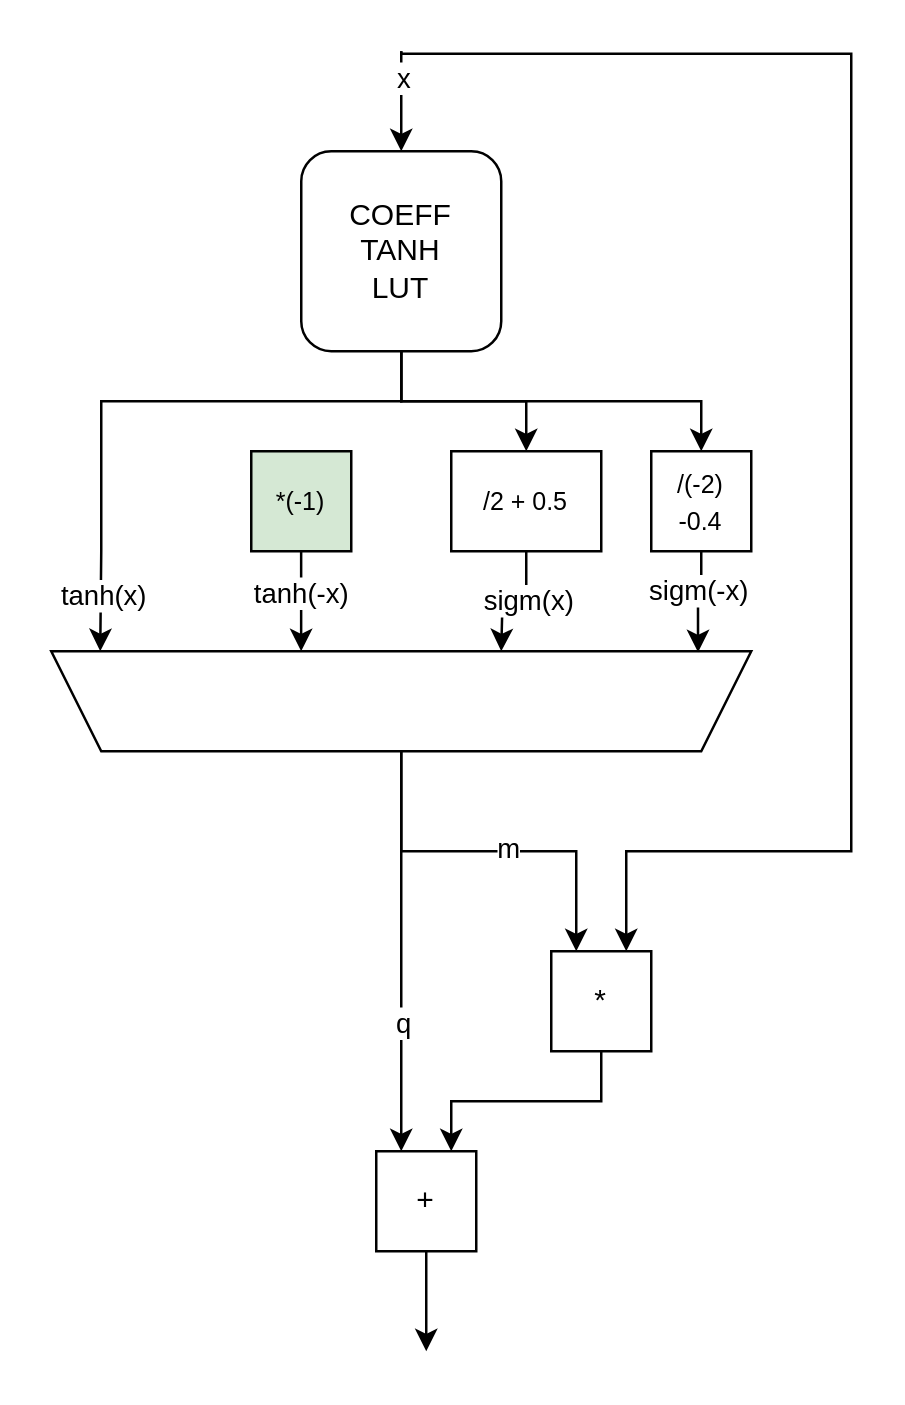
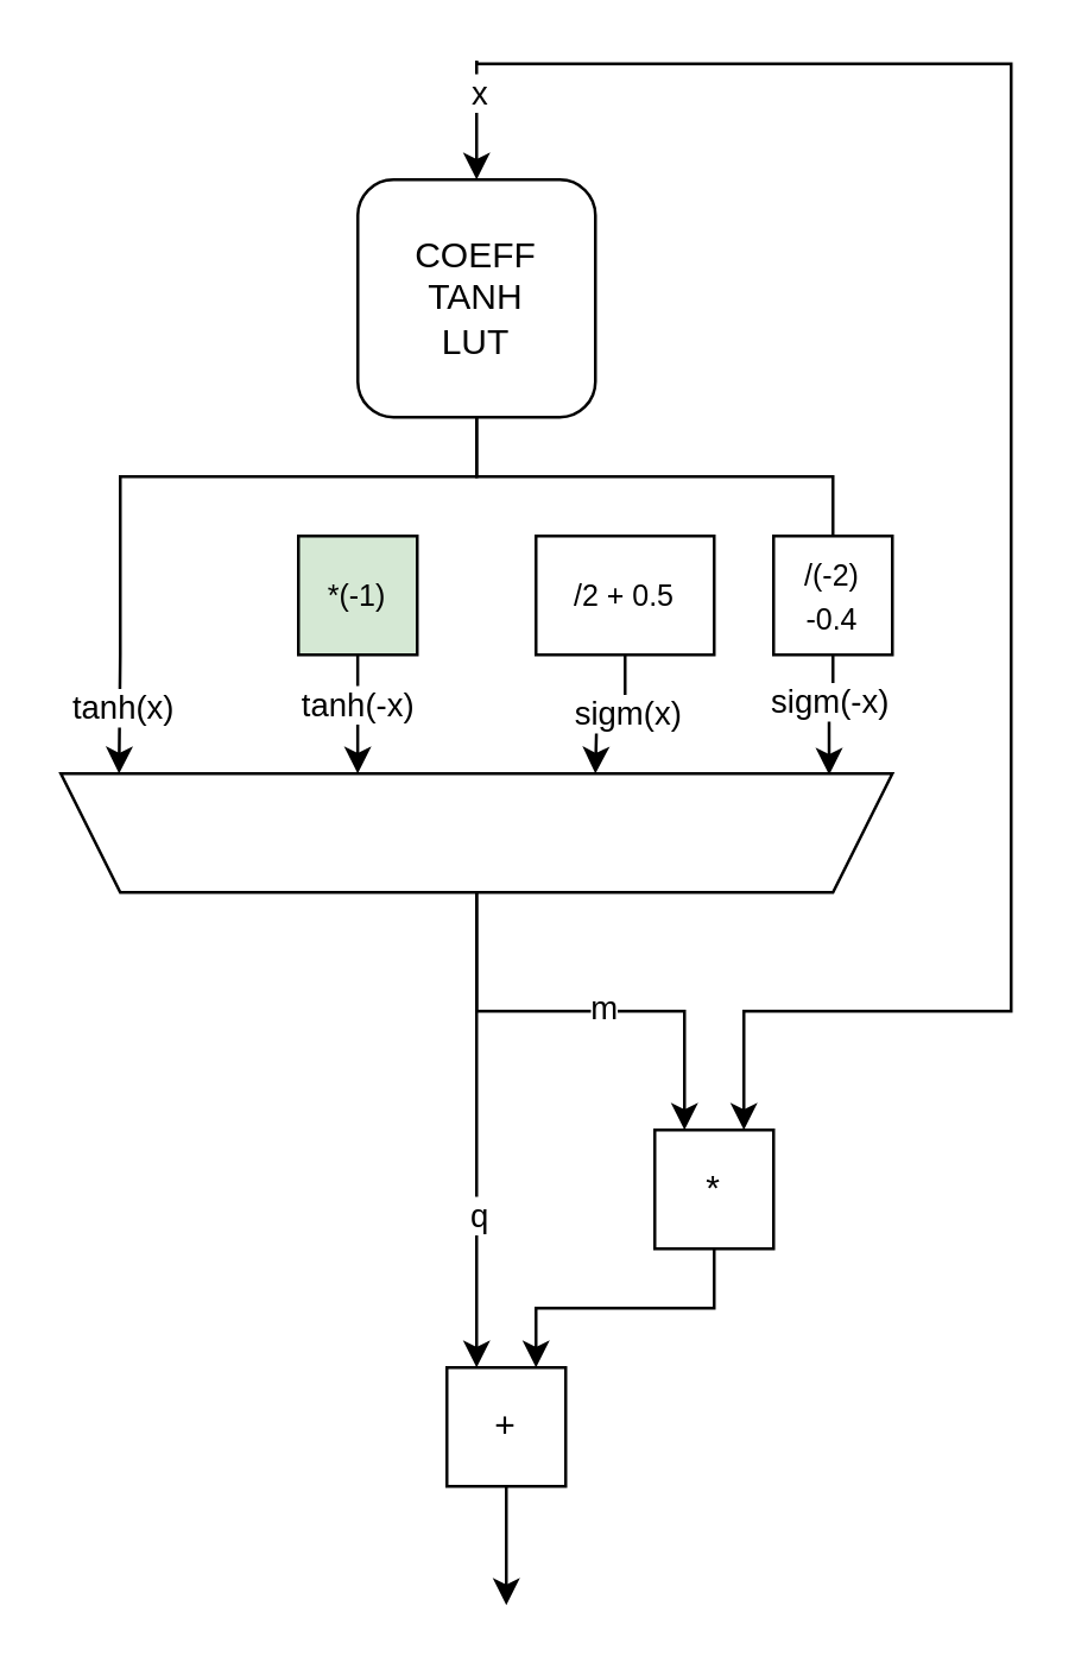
  <mxCell id="0" />
  <mxCell id="1" parent="0" />
  <mxCell id="2" style="edgeStyle=orthogonalEdgeStyle;rounded=0;orthogonalLoop=1;jettySize=auto;html=1;" edge="1" parent="1" source="3"><mxGeometry relative="1" as="geometry"><mxPoint x="170" y="540" as="targetPoint" /></mxGeometry></mxCell>
  <mxCell id="3" value="+" style="whiteSpace=wrap;html=1;aspect=fixed;" vertex="1" parent="1"><mxGeometry x="150" y="460" width="40" height="40" as="geometry" /></mxCell>
  <mxCell id="4" style="edgeStyle=orthogonalEdgeStyle;rounded=0;orthogonalLoop=1;jettySize=auto;html=1;entryX=0.75;entryY=0;entryDx=0;entryDy=0;" edge="1" parent="1" source="5" target="3"><mxGeometry relative="1" as="geometry"><Array as="points"><mxPoint x="240" y="440" /><mxPoint x="180" y="440" /></Array></mxGeometry></mxCell>
  <mxCell id="5" value="*" style="whiteSpace=wrap;html=1;aspect=fixed;" vertex="1" parent="1"><mxGeometry x="220" y="380" width="40" height="40" as="geometry" /></mxCell>
- <mxCell id="6" style="edgeStyle=orthogonalEdgeStyle;rounded=0;orthogonalLoop=1;jettySize=auto;html=1;entryX=0.5;entryY=0;entryDx=0;entryDy=0;" edge="1" parent="1" source="10" target="17"><mxGeometry relative="1" as="geometry" /></mxCell>
- <mxCell id="7" style="edgeStyle=orthogonalEdgeStyle;rounded=0;orthogonalLoop=1;jettySize=auto;html=1;entryX=0.5;entryY=0;entryDx=0;entryDy=0;" edge="1" parent="1" source="10" target="18"><mxGeometry relative="1" as="geometry"><Array as="points"><mxPoint x="160" y="160" /><mxPoint x="280" y="160" /></Array></mxGeometry></mxCell>
+ <mxCell id="7" style="edgeStyle=orthogonalEdgeStyle;rounded=0;orthogonalLoop=1;jettySize=auto;html=1;entryX=0.5;entryY=0;entryDx=0;entryDy=0;endArrow=none;" edge="1" parent="1" source="10" target="18"><mxGeometry relative="1" as="geometry"><Array as="points"><mxPoint x="160" y="160" /><mxPoint x="280" y="160" /></Array></mxGeometry></mxCell>
  <mxCell id="8" style="edgeStyle=orthogonalEdgeStyle;rounded=0;orthogonalLoop=1;jettySize=auto;html=1;entryX=0.93;entryY=1;entryDx=0;entryDy=0;entryPerimeter=0;" edge="1" parent="1" source="10" target="15"><mxGeometry relative="1" as="geometry"><mxPoint x="80" y="220" as="targetPoint" /><Array as="points"><mxPoint x="160" y="160" /><mxPoint x="40" y="160" /><mxPoint x="40" y="220" /></Array></mxGeometry></mxCell>
  <mxCell id="9" value="tanh(x)" style="edgeLabel;html=1;align=center;verticalAlign=middle;resizable=0;points=[];" vertex="1" connectable="0" parent="8"><mxGeometry x="0.749" y="1" relative="1" as="geometry"><mxPoint y="7" as="offset" /></mxGeometry></mxCell>
  <mxCell id="10" value="&lt;div&gt;COEFF&lt;/div&gt;&lt;div&gt;TANH&lt;/div&gt;&lt;div&gt;LUT&lt;/div&gt;" style="whiteSpace=wrap;html=1;aspect=fixed;rounded=1;" vertex="1" parent="1"><mxGeometry x="120" y="60" width="80" height="80" as="geometry" /></mxCell>
  <mxCell id="11" style="edgeStyle=orthogonalEdgeStyle;rounded=0;orthogonalLoop=1;jettySize=auto;html=1;entryX=0.25;entryY=0;entryDx=0;entryDy=0;" edge="1" parent="1" source="15" target="5"><mxGeometry relative="1" as="geometry"><mxPoint x="160" y="340" as="targetPoint" /><Array as="points"><mxPoint x="160" y="340" /><mxPoint x="230" y="340" /></Array></mxGeometry></mxCell>
  <mxCell id="12" value="m" style="edgeLabel;html=1;align=center;verticalAlign=middle;resizable=0;points=[];" vertex="1" connectable="0" parent="11"><mxGeometry x="0.093" y="2" relative="1" as="geometry"><mxPoint as="offset" /></mxGeometry></mxCell>
  <mxCell id="13" style="edgeStyle=orthogonalEdgeStyle;rounded=0;orthogonalLoop=1;jettySize=auto;html=1;entryX=0.25;entryY=0;entryDx=0;entryDy=0;" edge="1" parent="1" source="15" target="3"><mxGeometry relative="1" as="geometry" /></mxCell>
  <mxCell id="14" value="q" style="edgeLabel;html=1;align=center;verticalAlign=middle;resizable=0;points=[];" vertex="1" connectable="0" parent="13"><mxGeometry x="0.354" relative="1" as="geometry"><mxPoint as="offset" /></mxGeometry></mxCell>
  <mxCell id="15" value="" style="shape=trapezoid;perimeter=trapezoidPerimeter;whiteSpace=wrap;html=1;fixedSize=1;rotation=-180;" vertex="1" parent="1"><mxGeometry x="20" y="260" width="280" height="40" as="geometry" /></mxCell>
  <mxCell id="16" value="&lt;font style=&quot;font-size: 10px;&quot;&gt;*(-1)&lt;/font&gt;" style="whiteSpace=wrap;html=1;aspect=fixed;fillColor=#d5e8d4;" vertex="1" parent="1"><mxGeometry x="100" y="180" width="40" height="40" as="geometry" /></mxCell>
  <mxCell id="17" value="&lt;font style=&quot;font-size: 10px;&quot;&gt;/2 + 0.5&lt;/font&gt;" style="whiteSpace=wrap;html=1;aspect=fixed;" vertex="1" parent="1"><mxGeometry x="180" y="180" width="60" height="40" as="geometry" /></mxCell>
  <mxCell id="18" value="&lt;font style=&quot;font-size: 10px;&quot;&gt;/(-2) -0.4&lt;/font&gt;" style="whiteSpace=wrap;html=1;aspect=fixed;" vertex="1" parent="1"><mxGeometry x="260" y="180" width="40" height="40" as="geometry" /></mxCell>
  <mxCell id="19" style="edgeStyle=orthogonalEdgeStyle;rounded=0;orthogonalLoop=1;jettySize=auto;html=1;entryX=0.643;entryY=1;entryDx=0;entryDy=0;entryPerimeter=0;" edge="1" parent="1" source="16" target="15"><mxGeometry relative="1" as="geometry"><mxPoint x="120" y="258" as="targetPoint" /></mxGeometry></mxCell>
  <mxCell id="20" value="tanh(-x)" style="edgeLabel;html=1;align=center;verticalAlign=middle;resizable=0;points=[];" vertex="1" connectable="0" parent="19"><mxGeometry x="-0.182" y="2" relative="1" as="geometry"><mxPoint x="-2" as="offset" /></mxGeometry></mxCell>
  <mxCell id="21" style="edgeStyle=orthogonalEdgeStyle;rounded=0;orthogonalLoop=1;jettySize=auto;html=1;" edge="1" parent="1" source="17"><mxGeometry relative="1" as="geometry"><mxPoint x="200" y="260" as="targetPoint" /></mxGeometry></mxCell>
  <mxCell id="22" value="sigm(x)" style="edgeLabel;html=1;align=center;verticalAlign=middle;resizable=0;points=[];" vertex="1" connectable="0" parent="21"><mxGeometry x="-0.188" y="-1" relative="1" as="geometry"><mxPoint as="offset" /></mxGeometry></mxCell>
  <mxCell id="23" style="edgeStyle=orthogonalEdgeStyle;rounded=0;orthogonalLoop=1;jettySize=auto;html=1;entryX=0.076;entryY=0.989;entryDx=0;entryDy=0;entryPerimeter=0;" edge="1" parent="1" source="18" target="15"><mxGeometry relative="1" as="geometry"><mxPoint x="280" y="259" as="targetPoint" /></mxGeometry></mxCell>
  <mxCell id="24" value="sigm(-x)" style="edgeLabel;html=1;align=center;verticalAlign=middle;resizable=0;points=[];" vertex="1" connectable="0" parent="23"><mxGeometry x="0.089" y="-2" relative="1" as="geometry"><mxPoint x="2" y="-6" as="offset" /></mxGeometry></mxCell>
  <mxCell id="25" value="" style="endArrow=classic;html=1;rounded=0;entryX=0.5;entryY=0;entryDx=0;entryDy=0;" edge="1" parent="1" target="10"><mxGeometry width="50" height="50" relative="1" as="geometry"><mxPoint x="160" y="20" as="sourcePoint" /><mxPoint x="270" y="120" as="targetPoint" /></mxGeometry></mxCell>
  <mxCell id="26" value="x" style="edgeLabel;html=1;align=center;verticalAlign=middle;resizable=0;points=[];" vertex="1" connectable="0" parent="25"><mxGeometry x="-0.264" y="-2" relative="1" as="geometry"><mxPoint x="2" y="-5" as="offset" /></mxGeometry></mxCell>
  <mxCell id="27" value="" style="endArrow=classic;html=1;rounded=0;entryX=0.75;entryY=0;entryDx=0;entryDy=0;edgeStyle=orthogonalEdgeStyle;" edge="1" parent="1" target="5"><mxGeometry width="50" height="50" relative="1" as="geometry"><mxPoint x="160" y="20" as="sourcePoint" /><mxPoint x="260" y="210" as="targetPoint" /><Array as="points"><mxPoint x="160" y="21" /><mxPoint x="340" y="21" /><mxPoint x="340" y="340" /><mxPoint x="250" y="340" /></Array></mxGeometry></mxCell>
